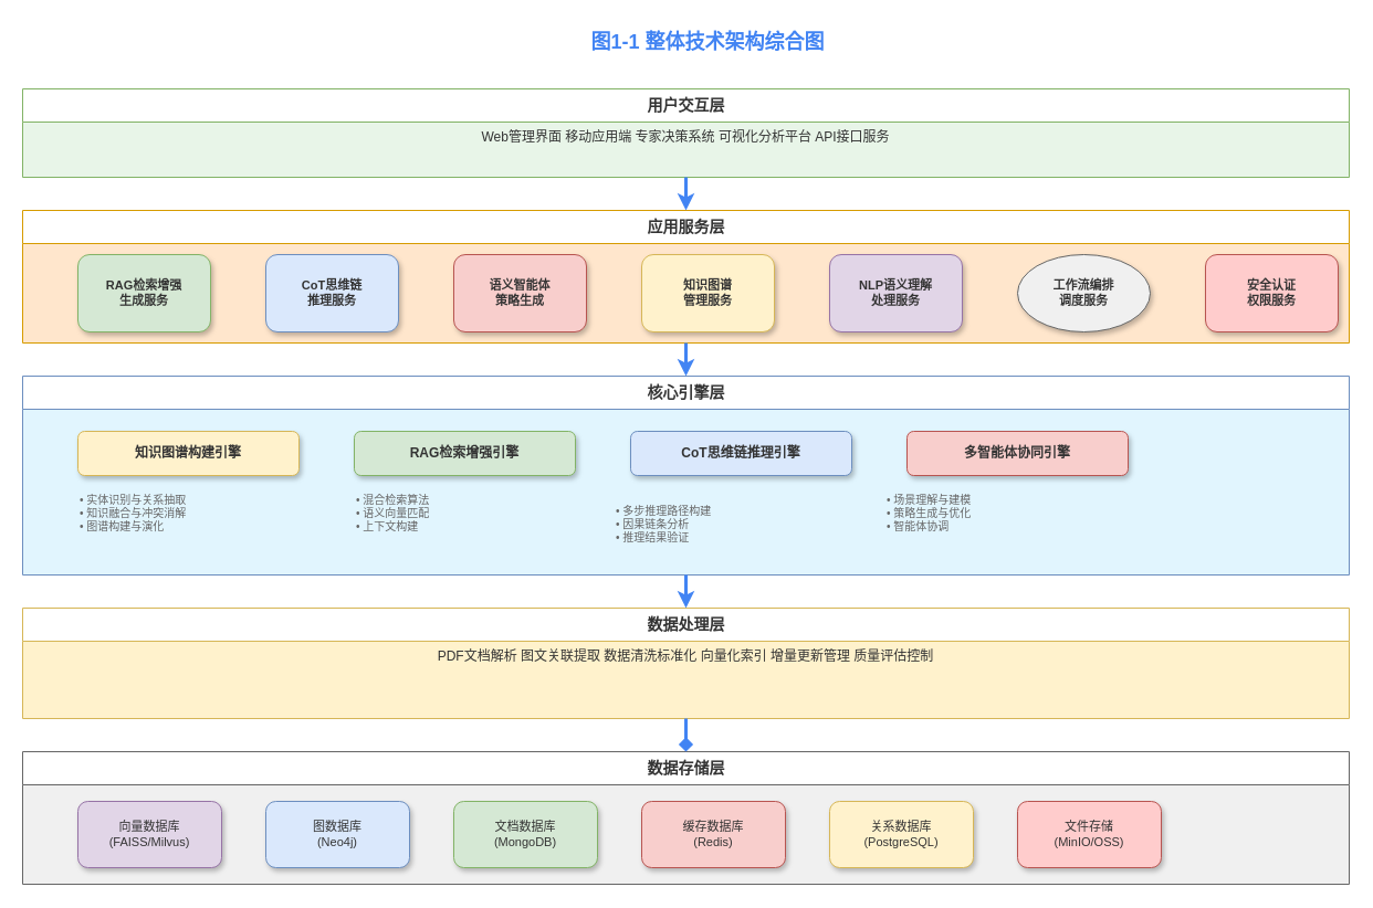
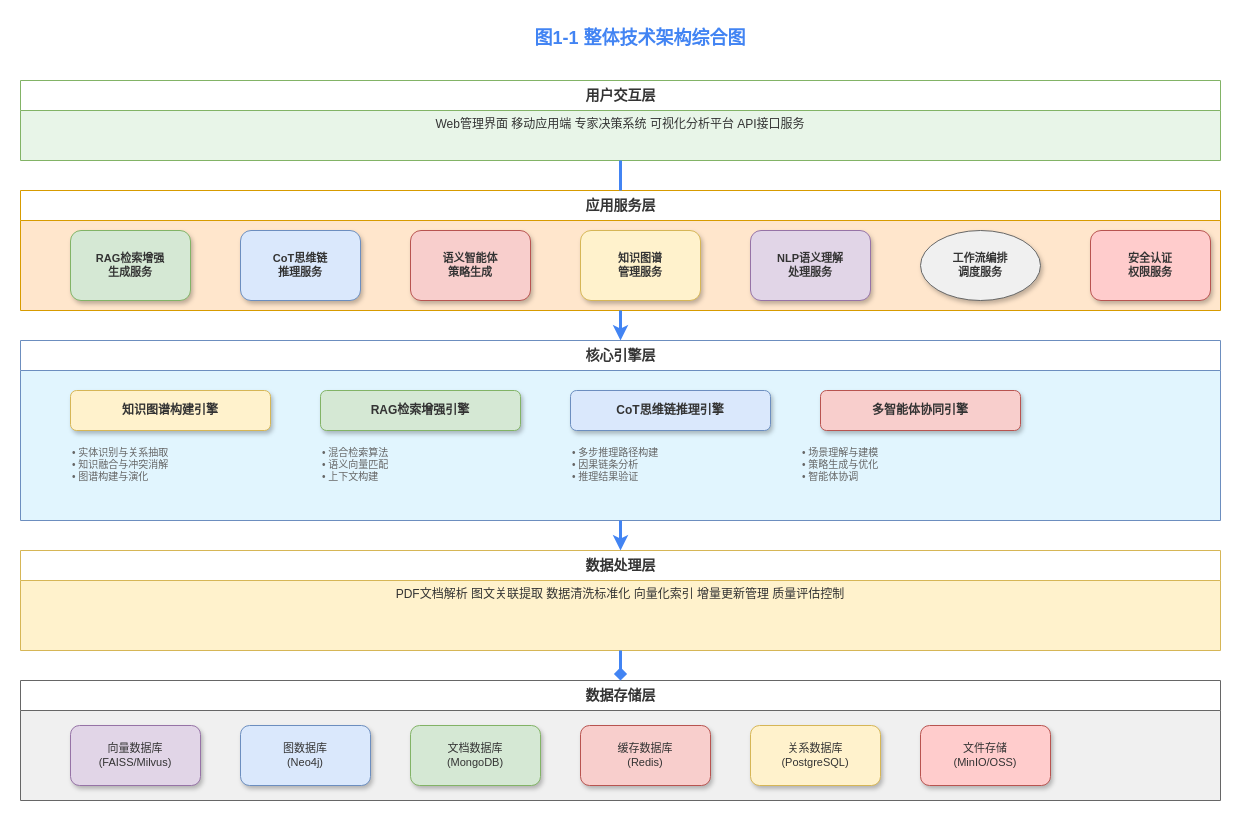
  <mxCell id="0" />
  <mxCell id="1" parent="0" />
  <mxCell id="2" value="图1-1 整体技术架构综合图" style="text;html=1;strokeColor=none;fillColor=none;align=center;verticalAlign=middle;whiteSpace=wrap;rounded=0;fontSize=18;fontStyle=1;fontColor=#4284F3;" vertex="1" parent="1"><mxGeometry x="490" y="20" width="300" height="35" as="geometry" /></mxCell>
  <mxCell id="3" value="用户交互层" style="swimlane;html=1;fontStyle=1;align=center;verticalAlign=top;childLayout=stackLayout;horizontal=1;startSize=30;horizontalStack=0;resizeParent=1;resizeLast=0;collapsible=0;marginBottom=0;swimlaneFillColor=#E8F5E8;strokeColor=#82B366;fontColor=#333333;fontSize=14;" vertex="1" parent="1"><mxGeometry x="20" y="80" width="1200" height="80" as="geometry" /></mxCell>
  <mxCell id="4" value="Web管理界面          移动应用端          专家决策系统          可视化分析平台          API接口服务" style="text;html=1;strokeColor=none;fillColor=none;spacingLeft=4;spacingRight=4;whiteSpace=wrap;overflow=hidden;rotatable=0;fontSize=12;fontColor=#333333;align=center;" vertex="1" parent="3"><mxGeometry y="30" width="1200" height="50" as="geometry" /></mxCell>
  <mxCell id="5" value="应用服务层" style="swimlane;html=1;fontStyle=1;align=center;verticalAlign=top;childLayout=stackLayout;horizontal=1;startSize=30;horizontalStack=0;resizeParent=1;resizeLast=0;collapsible=0;marginBottom=0;swimlaneFillColor=#FFE6CC;strokeColor=#D79B00;fontColor=#333333;fontSize=14;" vertex="1" parent="1"><mxGeometry x="20" y="190" width="1200" height="120" as="geometry" /></mxCell>
  <mxCell id="6" value="" style="html=1;fillColor=none;strokeColor=none;" vertex="1" parent="5"><mxGeometry y="30" width="1200" height="90" as="geometry" /></mxCell>
  <mxCell id="7" value="RAG检索增强&#10;生成服务" style="rounded=1;whiteSpace=wrap;html=1;fillColor=#D5E8D4;strokeColor=#82B366;fontColor=#333333;fontSize=11;fontStyle=1;shadow=1;" vertex="1" parent="6"><mxGeometry x="50" y="10" width="120" height="70" as="geometry" /></mxCell>
  <mxCell id="8" value="CoT思维链&#10;推理服务" style="rounded=1;whiteSpace=wrap;html=1;fillColor=#DAE8FC;strokeColor=#6C8EBF;fontColor=#333333;fontSize=11;fontStyle=1;shadow=1;" vertex="1" parent="6"><mxGeometry x="220" y="10" width="120" height="70" as="geometry" /></mxCell>
  <mxCell id="9" value="语义智能体&#10;策略生成" style="rounded=1;whiteSpace=wrap;html=1;fillColor=#F8CECC;strokeColor=#B85450;fontColor=#333333;fontSize=11;fontStyle=1;shadow=1;" vertex="1" parent="6"><mxGeometry x="390" y="10" width="120" height="70" as="geometry" /></mxCell>
  <mxCell id="10" value="知识图谱&#10;管理服务" style="rounded=1;whiteSpace=wrap;html=1;fillColor=#FFF2CC;strokeColor=#D6B656;fontColor=#333333;fontSize=11;fontStyle=1;shadow=1;" vertex="1" parent="6"><mxGeometry x="560" y="10" width="120" height="70" as="geometry" /></mxCell>
  <mxCell id="11" value="NLP语义理解&#10;处理服务" style="rounded=1;whiteSpace=wrap;html=1;fillColor=#E1D5E7;strokeColor=#9673A6;fontColor=#333333;fontSize=11;fontStyle=1;shadow=1;" vertex="1" parent="6"><mxGeometry x="730" y="10" width="120" height="70" as="geometry" /></mxCell>
  <mxCell id="12" value="工作流编排&#10;调度服务" style="ellipse;whiteSpace=wrap;html=1;fillColor=#F0F0F0;strokeColor=#666666;fontColor=#333333;fontSize=11;fontStyle=1;shadow=1;" vertex="1" parent="6"><mxGeometry x="900" y="10" width="120" height="70" as="geometry" /></mxCell>
  <mxCell id="13" value="安全认证&#10;权限服务" style="rounded=1;whiteSpace=wrap;html=1;fillColor=#FFCCCC;strokeColor=#B85450;fontColor=#333333;fontSize=11;fontStyle=1;shadow=1;" vertex="1" parent="6"><mxGeometry x="1070" y="10" width="120" height="70" as="geometry" /></mxCell>
  <mxCell id="14" value="核心引擎层" style="swimlane;html=1;fontStyle=1;align=center;verticalAlign=top;childLayout=stackLayout;horizontal=1;startSize=30;horizontalStack=0;resizeParent=1;resizeLast=0;collapsible=0;marginBottom=0;swimlaneFillColor=#E1F5FE;strokeColor=#6C8EBF;fontColor=#333333;fontSize=14;" vertex="1" parent="1"><mxGeometry x="20" y="340" width="1200" height="180" as="geometry" /></mxCell>
  <mxCell id="15" value="" style="html=1;fillColor=none;strokeColor=none;" vertex="1" parent="14"><mxGeometry y="30" width="1200" height="150" as="geometry" /></mxCell>
  <mxCell id="16" value="知识图谱构建引擎" style="rounded=1;whiteSpace=wrap;html=1;fillColor=#FFF2CC;strokeColor=#D6B656;fontColor=#333333;fontSize=12;fontStyle=1;shadow=1;" vertex="1" parent="15"><mxGeometry x="50" y="20" width="200" height="40" as="geometry" /></mxCell>
  <mxCell id="17" value="• 实体识别与关系抽取&#10;• 知识融合与冲突消解&#10;• 图谱构建与演化" style="text;html=1;strokeColor=none;fillColor=none;fontSize=10;fontColor=#666666;align=left;" vertex="1" parent="15"><mxGeometry x="50" y="70" width="200" height="50" as="geometry" /></mxCell>
  <mxCell id="18" value="RAG检索增强引擎" style="rounded=1;whiteSpace=wrap;html=1;fillColor=#D5E8D4;strokeColor=#82B366;fontColor=#333333;fontSize=12;fontStyle=1;shadow=1;" vertex="1" parent="15"><mxGeometry x="300" y="20" width="200" height="40" as="geometry" /></mxCell>
  <mxCell id="19" value="• 混合检索算法&#10;• 语义向量匹配&#10;• 上下文构建" style="text;html=1;strokeColor=none;fillColor=none;fontSize=10;fontColor=#666666;align=left;" vertex="1" parent="15"><mxGeometry x="300" y="70" width="200" height="50" as="geometry" /></mxCell>
  <mxCell id="20" value="CoT思维链推理引擎" style="rounded=1;whiteSpace=wrap;html=1;fillColor=#DAE8FC;strokeColor=#6C8EBF;fontColor=#333333;fontSize=12;fontStyle=1;shadow=1;" vertex="1" parent="15"><mxGeometry x="550" y="20" width="200" height="40" as="geometry" /></mxCell>
- <mxCell id="21" value="• 多步推理路径构建&#10;• 因果链条分析&#10;• 推理结果验证" style="text;html=1;strokeColor=none;fillColor=none;fontSize=10;fontColor=#666666;align=left;" vertex="1" parent="15"><mxGeometry x="535" y="80" width="200" height="50" as="geometry" /></mxCell>
+ <mxCell id="21" value="• 多步推理路径构建&#10;• 因果链条分析&#10;• 推理结果验证" style="text;html=1;strokeColor=none;fillColor=none;fontSize=10;fontColor=#666666;align=left;" vertex="1" parent="15"><mxGeometry x="550" y="70" width="200" height="50" as="geometry" /></mxCell>
  <mxCell id="22" value="多智能体协同引擎" style="rounded=1;whiteSpace=wrap;html=1;fillColor=#F8CECC;strokeColor=#B85450;fontColor=#333333;fontSize=12;fontStyle=1;shadow=1;" vertex="1" parent="15"><mxGeometry x="800" y="20" width="200" height="40" as="geometry" /></mxCell>
  <mxCell id="23" value="• 场景理解与建模&#10;• 策略生成与优化&#10;• 智能体协调" style="text;html=1;strokeColor=none;fillColor=none;fontSize=10;fontColor=#666666;align=left;" vertex="1" parent="15"><mxGeometry x="780" y="70" width="200" height="50" as="geometry" /></mxCell>
  <mxCell id="24" value="数据处理层" style="swimlane;html=1;fontStyle=1;align=center;verticalAlign=top;childLayout=stackLayout;horizontal=1;startSize=30;horizontalStack=0;resizeParent=1;resizeLast=0;collapsible=0;marginBottom=0;swimlaneFillColor=#FFF2CC;strokeColor=#D6B656;fontColor=#333333;fontSize=14;" vertex="1" parent="1"><mxGeometry x="20" y="550" width="1200" height="100" as="geometry" /></mxCell>
  <mxCell id="25" value="PDF文档解析     图文关联提取     数据清洗标准化     向量化索引     增量更新管理     质量评估控制" style="text;html=1;strokeColor=none;fillColor=none;spacingLeft=4;spacingRight=4;whiteSpace=wrap;overflow=hidden;rotatable=0;fontSize=12;fontColor=#333333;align=center;" vertex="1" parent="24"><mxGeometry y="30" width="1200" height="70" as="geometry" /></mxCell>
  <mxCell id="26" value="数据存储层" style="swimlane;html=1;fontStyle=1;align=center;verticalAlign=top;childLayout=stackLayout;horizontal=1;startSize=30;horizontalStack=0;resizeParent=1;resizeLast=0;collapsible=0;marginBottom=0;swimlaneFillColor=#F0F0F0;strokeColor=#666666;fontColor=#333333;fontSize=14;" vertex="1" parent="1"><mxGeometry x="20" y="680" width="1200" height="120" as="geometry" /></mxCell>
  <mxCell id="27" value="" style="html=1;fillColor=none;strokeColor=none;" vertex="1" parent="26"><mxGeometry y="30" width="1200" height="90" as="geometry" /></mxCell>
  <mxCell id="28" value="向量数据库&#10;(FAISS/Milvus)" style="rounded=1;whiteSpace=wrap;html=1;fillColor=#E1D5E7;strokeColor=#9673A6;fontColor=#333333;fontSize=11;shadow=1;" vertex="1" parent="27"><mxGeometry x="50" y="15" width="130" height="60" as="geometry" /></mxCell>
  <mxCell id="29" value="图数据库&#10;(Neo4j)" style="rounded=1;whiteSpace=wrap;html=1;fillColor=#DAE8FC;strokeColor=#6C8EBF;fontColor=#333333;fontSize=11;shadow=1;" vertex="1" parent="27"><mxGeometry x="220" y="15" width="130" height="60" as="geometry" /></mxCell>
  <mxCell id="30" value="文档数据库&#10;(MongoDB)" style="rounded=1;whiteSpace=wrap;html=1;fillColor=#D5E8D4;strokeColor=#82B366;fontColor=#333333;fontSize=11;shadow=1;" vertex="1" parent="27"><mxGeometry x="390" y="15" width="130" height="60" as="geometry" /></mxCell>
  <mxCell id="31" value="缓存数据库&#10;(Redis)" style="rounded=1;whiteSpace=wrap;html=1;fillColor=#F8CECC;strokeColor=#B85450;fontColor=#333333;fontSize=11;shadow=1;" vertex="1" parent="27"><mxGeometry x="560" y="15" width="130" height="60" as="geometry" /></mxCell>
  <mxCell id="32" value="关系数据库&#10;(PostgreSQL)" style="rounded=1;whiteSpace=wrap;html=1;fillColor=#FFF2CC;strokeColor=#D6B656;fontColor=#333333;fontSize=11;shadow=1;" vertex="1" parent="27"><mxGeometry x="730" y="15" width="130" height="60" as="geometry" /></mxCell>
  <mxCell id="33" value="文件存储&#10;(MinIO/OSS)" style="rounded=1;whiteSpace=wrap;html=1;fillColor=#FFCCCC;strokeColor=#B85450;fontColor=#333333;fontSize=11;shadow=1;" vertex="1" parent="27"><mxGeometry x="900" y="15" width="130" height="60" as="geometry" /></mxCell>
- <mxCell id="34" style="edgeStyle=orthogonalEdgeStyle;rounded=0;orthogonalLoop=1;jettySize=auto;html=1;strokeColor=#4284F3;strokeWidth=3;endArrow=classic;" edge="1" parent="1" source="3" target="5"><mxGeometry relative="1" as="geometry" /></mxCell>
+ <mxCell id="34" style="edgeStyle=orthogonalEdgeStyle;rounded=0;orthogonalLoop=1;jettySize=auto;html=1;strokeColor=#4284F3;strokeWidth=3;endArrow=none;" edge="1" parent="1" source="3" target="5"><mxGeometry relative="1" as="geometry" /></mxCell>
  <mxCell id="35" style="edgeStyle=orthogonalEdgeStyle;rounded=0;orthogonalLoop=1;jettySize=auto;html=1;strokeColor=#4284F3;strokeWidth=3;endArrow=classic;" edge="1" parent="1" source="5" target="14"><mxGeometry relative="1" as="geometry" /></mxCell>
  <mxCell id="36" style="edgeStyle=orthogonalEdgeStyle;rounded=0;orthogonalLoop=1;jettySize=auto;html=1;strokeColor=#4284F3;strokeWidth=3;endArrow=classic;" edge="1" parent="1" source="14" target="24"><mxGeometry relative="1" as="geometry" /></mxCell>
  <mxCell id="37" style="edgeStyle=orthogonalEdgeStyle;rounded=0;orthogonalLoop=1;jettySize=auto;html=1;strokeColor=#4284F3;strokeWidth=3;endArrow=diamond;" edge="1" parent="1" source="24" target="26"><mxGeometry relative="1" as="geometry" /></mxCell>
